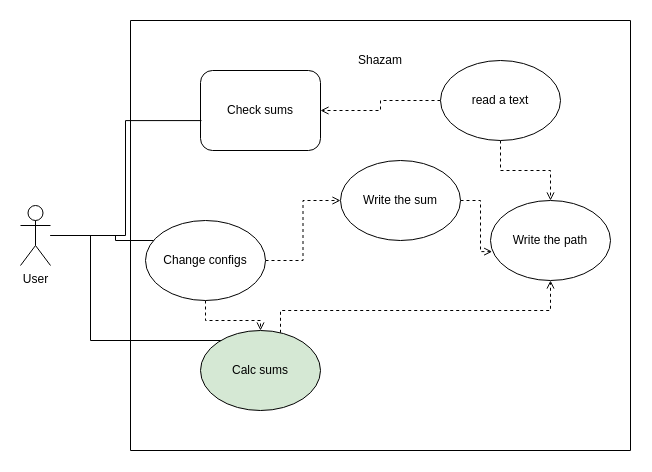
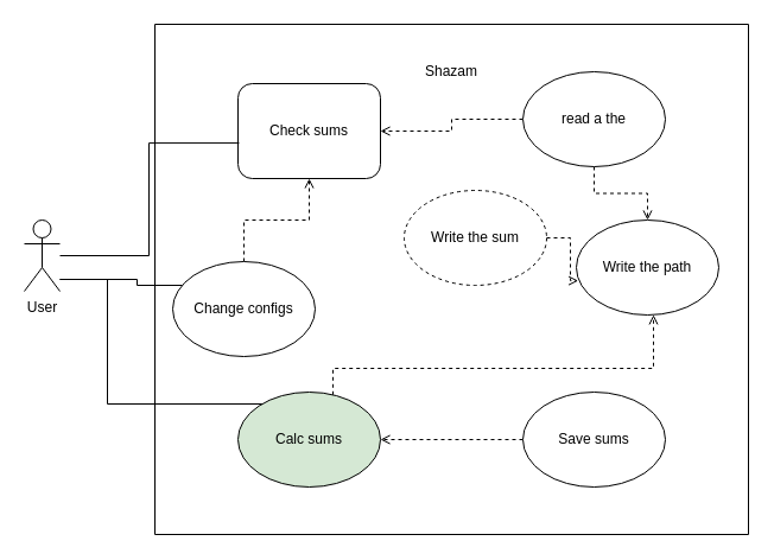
  <mxCell id="0" />
  <mxCell id="1" parent="0" />
  <mxCell id="2" value="" style="swimlane;startSize=0;" parent="1" vertex="1"><mxGeometry x="130" y="20" width="500" height="430" as="geometry"><mxRectangle x="170" y="130" width="50" height="40" as="alternateBounds" /></mxGeometry></mxCell>
  <mxCell id="3" value="Check sums" style="whiteSpace=wrap;html=1;rounded=1;" parent="2" vertex="1"><mxGeometry x="70" y="50" width="120" height="80" as="geometry" /></mxCell>
- <mxCell id="4" style="edgeStyle=orthogonalEdgeStyle;rounded=0;orthogonalLoop=1;jettySize=auto;html=1;dashed=1;endArrow=open;endFill=0;" parent="2" source="6" target="8" edge="1"><mxGeometry relative="1" as="geometry" /></mxCell>
- <mxCell id="5" style="edgeStyle=orthogonalEdgeStyle;rounded=0;orthogonalLoop=1;jettySize=auto;html=1;dashed=1;endArrow=open;endFill=0;" parent="2" source="6" target="14" edge="1"><mxGeometry relative="1" as="geometry" /></mxCell>
+ <mxCell id="5" style="edgeStyle=orthogonalEdgeStyle;rounded=0;orthogonalLoop=1;jettySize=auto;html=1;entryX=0.5;entryY=1;entryDx=0;entryDy=0;dashed=1;endArrow=open;endFill=0;" parent="2" source="6" target="3" edge="1"><mxGeometry relative="1" as="geometry" /></mxCell>
  <mxCell id="6" value="Change configs" style="ellipse;whiteSpace=wrap;html=1;" parent="2" vertex="1"><mxGeometry x="15" y="200" width="120" height="80" as="geometry" /></mxCell>
  <mxCell id="7" style="edgeStyle=orthogonalEdgeStyle;rounded=0;orthogonalLoop=1;jettySize=auto;html=1;dashed=1;endArrow=open;endFill=0;" parent="2" source="8" target="9" edge="1"><mxGeometry relative="1" as="geometry"><Array as="points"><mxPoint x="150" y="290" /><mxPoint x="420" y="290" /></Array></mxGeometry></mxCell>
  <mxCell id="8" value="Calc sums" style="ellipse;whiteSpace=wrap;html=1;fillColor=#d5e8d4;" parent="2" vertex="1"><mxGeometry x="70" y="310" width="120" height="80" as="geometry" /></mxCell>
- <mxCell id="9" value="Write the path" style="ellipse;whiteSpace=wrap;html=1;" parent="2" vertex="1"><mxGeometry x="360" y="180" width="120" height="80" as="geometry" /></mxCell>
+ <mxCell id="9" value="Write the path" style="ellipse;whiteSpace=wrap;html=1;" parent="2" vertex="1"><mxGeometry x="355" y="165" width="120" height="80" as="geometry" /></mxCell>
  <mxCell id="10" style="edgeStyle=orthogonalEdgeStyle;rounded=0;orthogonalLoop=1;jettySize=auto;html=1;dashed=1;endArrow=open;endFill=0;" parent="2" source="12" target="3" edge="1"><mxGeometry relative="1" as="geometry" /></mxCell>
  <mxCell id="11" style="edgeStyle=orthogonalEdgeStyle;rounded=0;orthogonalLoop=1;jettySize=auto;html=1;dashed=1;endArrow=open;endFill=0;" parent="2" source="12" target="9" edge="1"><mxGeometry relative="1" as="geometry" /></mxCell>
- <mxCell id="12" value="read a text" style="ellipse;whiteSpace=wrap;html=1;" parent="2" vertex="1"><mxGeometry x="310" y="40" width="120" height="80" as="geometry" /></mxCell>
+ <mxCell id="12" value="read a the" style="ellipse;whiteSpace=wrap;html=1;" parent="2" vertex="1"><mxGeometry x="310" y="40" width="120" height="80" as="geometry" /></mxCell>
  <mxCell id="13" style="edgeStyle=orthogonalEdgeStyle;rounded=0;orthogonalLoop=1;jettySize=auto;html=1;entryX=0.014;entryY=0.639;entryDx=0;entryDy=0;entryPerimeter=0;dashed=1;endArrow=open;endFill=0;" edge="1" parent="2" source="14" target="9"><mxGeometry relative="1" as="geometry" /></mxCell>
- <mxCell id="14" value="Write the sum" style="ellipse;whiteSpace=wrap;html=1;" parent="2" vertex="1"><mxGeometry x="210" y="140" width="120" height="80" as="geometry" /></mxCell>
+ <mxCell id="14" value="Write the sum" style="ellipse;whiteSpace=wrap;html=1;dashed=1;" parent="2" vertex="1"><mxGeometry x="210" y="140" width="120" height="80" as="geometry" /></mxCell>
+ <mxCell id="15" style="edgeStyle=orthogonalEdgeStyle;rounded=0;orthogonalLoop=1;jettySize=auto;html=1;dashed=1;endArrow=open;endFill=0;" edge="1" parent="2" source="16" target="8"><mxGeometry relative="1" as="geometry" /></mxCell>
+ <mxCell id="16" value="Save sums" style="ellipse;whiteSpace=wrap;html=1;" vertex="1" parent="2"><mxGeometry x="310" y="310" width="120" height="80" as="geometry" /></mxCell>
  <mxCell id="17" value="Shazam" style="text;html=1;strokeColor=none;fillColor=none;align=center;verticalAlign=middle;whiteSpace=wrap;rounded=0;" vertex="1" parent="2"><mxGeometry x="220" y="25" width="60" height="30" as="geometry" /></mxCell>
  <mxCell id="18" style="edgeStyle=orthogonalEdgeStyle;rounded=0;orthogonalLoop=1;jettySize=auto;html=1;entryX=0.008;entryY=0.626;entryDx=0;entryDy=0;entryPerimeter=0;endArrow=none;endFill=0;" parent="1" source="21" target="3" edge="1"><mxGeometry relative="1" as="geometry" /></mxCell>
  <mxCell id="19" style="edgeStyle=orthogonalEdgeStyle;rounded=0;orthogonalLoop=1;jettySize=auto;html=1;endArrow=none;endFill=0;" parent="1" source="21" target="6" edge="1"><mxGeometry relative="1" as="geometry"><Array as="points"><mxPoint x="115" y="235" /><mxPoint x="115" y="240" /></Array></mxGeometry></mxCell>
  <mxCell id="20" style="edgeStyle=orthogonalEdgeStyle;rounded=0;orthogonalLoop=1;jettySize=auto;html=1;endArrow=none;endFill=0;" parent="1" source="21" target="8" edge="1"><mxGeometry relative="1" as="geometry"><Array as="points"><mxPoint x="90" y="235" /><mxPoint x="90" y="340" /></Array></mxGeometry></mxCell>
- <mxCell id="21" value="User" style="shape=umlActor;verticalLabelPosition=bottom;verticalAlign=top;html=1;outlineConnect=0;" parent="1" vertex="1"><mxGeometry x="20" y="205" width="30" height="60" as="geometry" /></mxCell>
+ <mxCell id="21" value="User" style="shape=umlActor;verticalLabelPosition=bottom;verticalAlign=top;html=1;outlineConnect=0;" parent="1" vertex="1"><mxGeometry x="20" y="185" width="30" height="60" as="geometry" /></mxCell>
